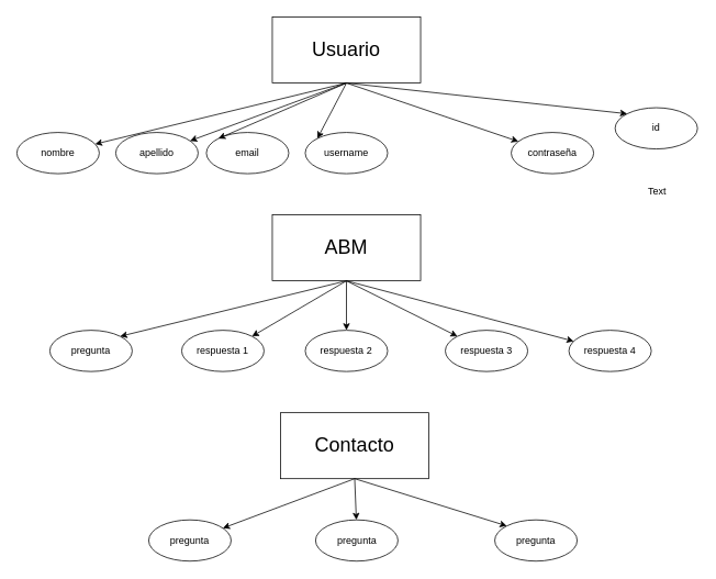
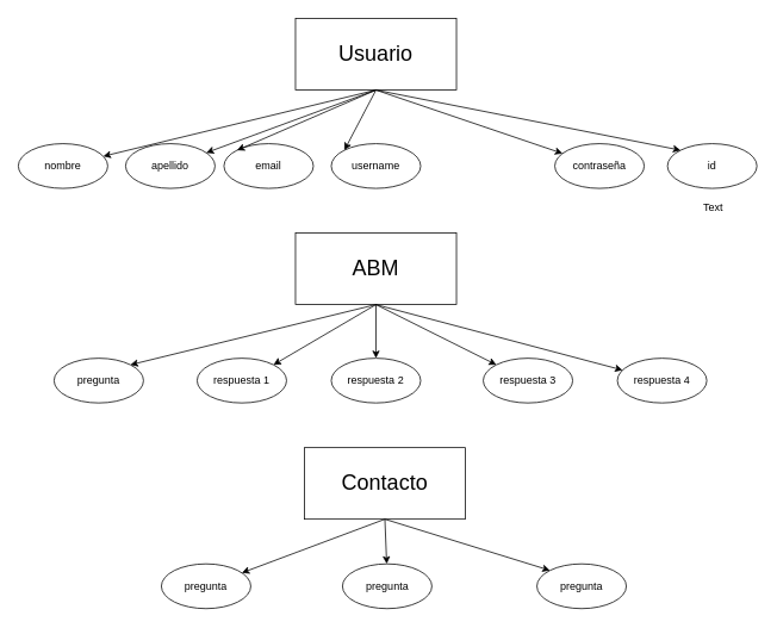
  <mxCell id="0" />
  <mxCell id="1" parent="0" />
  <mxCell id="2" value="&lt;font style=&quot;font-size: 24px&quot;&gt;Usuario&lt;/font&gt;" style="rounded=0;whiteSpace=wrap;html=1;" vertex="1" parent="1"><mxGeometry x="330" y="20" width="180" height="80" as="geometry" /></mxCell>
  <mxCell id="3" value="nombre" style="ellipse;whiteSpace=wrap;html=1;" vertex="1" parent="1"><mxGeometry y="160" width="100" height="50" as="geometry" x="20" /></mxCell>
  <mxCell id="4" value="apellido" style="ellipse;whiteSpace=wrap;html=1;" vertex="1" parent="1"><mxGeometry x="140" y="160" width="100" height="50" as="geometry" /></mxCell>
  <mxCell id="5" value="username" style="ellipse;whiteSpace=wrap;html=1;" vertex="1" parent="1"><mxGeometry x="370" y="160" width="100" height="50" as="geometry" /></mxCell>
  <mxCell id="6" value="contraseña" style="ellipse;whiteSpace=wrap;html=1;" vertex="1" parent="1"><mxGeometry x="620" y="160" width="100" height="50" as="geometry" /></mxCell>
  <mxCell id="7" value="email" style="ellipse;whiteSpace=wrap;html=1;" vertex="1" parent="1"><mxGeometry x="250" y="160" width="100" height="50" as="geometry" /></mxCell>
  <mxCell id="8" value="" style="endArrow=classic;html=1;exitX=0.5;exitY=1;exitDx=0;exitDy=0;" edge="1" parent="1" source="2" target="3"><mxGeometry width="50" height="50" relative="1" as="geometry"><mxPoint x="30" y="280" as="sourcePoint" /><mxPoint x="80" y="230" as="targetPoint" /></mxGeometry></mxCell>
  <mxCell id="9" value="" style="endArrow=classic;html=1;exitX=0.5;exitY=1;exitDx=0;exitDy=0;" edge="1" parent="1" source="2" target="4"><mxGeometry width="50" height="50" relative="1" as="geometry"><mxPoint x="30" y="280" as="sourcePoint" /><mxPoint x="80" y="230" as="targetPoint" /></mxGeometry></mxCell>
  <mxCell id="10" value="" style="endArrow=classic;html=1;entryX=0;entryY=0;entryDx=0;entryDy=0;" edge="1" parent="1" target="7"><mxGeometry width="50" height="50" relative="1" as="geometry"><mxPoint x="420" y="100" as="sourcePoint" /><mxPoint x="80" y="230" as="targetPoint" /></mxGeometry></mxCell>
  <mxCell id="11" value="" style="endArrow=classic;html=1;exitX=0.5;exitY=1;exitDx=0;exitDy=0;entryX=0;entryY=0;entryDx=0;entryDy=0;" edge="1" parent="1" source="2" target="5"><mxGeometry width="50" height="50" relative="1" as="geometry"><mxPoint x="30" y="280" as="sourcePoint" /><mxPoint x="80" y="230" as="targetPoint" /></mxGeometry></mxCell>
  <mxCell id="12" value="" style="endArrow=classic;html=1;" edge="1" parent="1" target="6"><mxGeometry width="50" height="50" relative="1" as="geometry"><mxPoint x="420" y="100" as="sourcePoint" /><mxPoint x="80" y="230" as="targetPoint" /></mxGeometry></mxCell>
  <mxCell id="13" value="&lt;font style=&quot;font-size: 24px&quot;&gt;ABM&lt;/font&gt;" style="rounded=0;whiteSpace=wrap;html=1;" vertex="1" parent="1"><mxGeometry x="330" y="260" width="180" height="80" as="geometry" /></mxCell>
  <mxCell id="14" value="respuesta 4" style="ellipse;whiteSpace=wrap;html=1;" vertex="1" parent="1"><mxGeometry x="690" y="400" width="100" height="50" as="geometry" /></mxCell>
  <mxCell id="15" value="respuesta 3" style="ellipse;whiteSpace=wrap;html=1;" vertex="1" parent="1"><mxGeometry x="540" y="400" width="100" height="50" as="geometry" /></mxCell>
  <mxCell id="16" value="respuesta 2" style="ellipse;whiteSpace=wrap;html=1;" vertex="1" parent="1"><mxGeometry x="370" y="400" width="100" height="50" as="geometry" /></mxCell>
  <mxCell id="17" value="respuesta 1" style="ellipse;whiteSpace=wrap;html=1;" vertex="1" parent="1"><mxGeometry x="220" y="400" width="100" height="50" as="geometry" /></mxCell>
  <mxCell id="18" value="pregunta" style="ellipse;whiteSpace=wrap;html=1;" vertex="1" parent="1"><mxGeometry x="60" y="400" width="100" height="50" as="geometry" /></mxCell>
- <mxCell id="19" value="id" style="ellipse;whiteSpace=wrap;html=1;" vertex="1" parent="1"><mxGeometry x="746.06" y="130" width="100" height="50" as="geometry" /></mxCell>
+ <mxCell id="19" value="id" style="ellipse;whiteSpace=wrap;html=1;" vertex="1" parent="1"><mxGeometry x="746.06" y="160" width="100" height="50" as="geometry" /></mxCell>
  <mxCell id="20" value="Text" style="text;html=1;align=center;verticalAlign=middle;resizable=0;points=[];autosize=1;" vertex="1" parent="1"><mxGeometry x="777" y="222" width="40" height="20" as="geometry" /></mxCell>
  <mxCell id="21" value="" style="endArrow=classic;html=1;exitX=0.5;exitY=1;exitDx=0;exitDy=0;entryX=0;entryY=0;entryDx=0;entryDy=0;" edge="1" parent="1" source="2" target="19"><mxGeometry width="50" height="50" relative="1" as="geometry"><mxPoint x="30" y="520" as="sourcePoint" /><mxPoint x="80" y="470" as="targetPoint" /></mxGeometry></mxCell>
  <mxCell id="22" value="" style="endArrow=classic;html=1;exitX=0.5;exitY=1;exitDx=0;exitDy=0;" edge="1" parent="1" source="13" target="14"><mxGeometry width="50" height="50" relative="1" as="geometry"><mxPoint x="30" y="520" as="sourcePoint" /><mxPoint x="80" y="470" as="targetPoint" /></mxGeometry></mxCell>
  <mxCell id="23" value="" style="endArrow=classic;html=1;exitX=0.5;exitY=1;exitDx=0;exitDy=0;" edge="1" parent="1" source="13" target="15"><mxGeometry width="50" height="50" relative="1" as="geometry"><mxPoint x="30" y="600" as="sourcePoint" /><mxPoint x="80" y="550" as="targetPoint" /></mxGeometry></mxCell>
  <mxCell id="24" value="" style="endArrow=classic;html=1;entryX=0.5;entryY=0;entryDx=0;entryDy=0;" edge="1" parent="1" target="16"><mxGeometry width="50" height="50" relative="1" as="geometry"><mxPoint x="420" y="340" as="sourcePoint" /><mxPoint x="80" y="630" as="targetPoint" /></mxGeometry></mxCell>
  <mxCell id="25" value="" style="endArrow=classic;html=1;exitX=0.5;exitY=1;exitDx=0;exitDy=0;entryX=1;entryY=0;entryDx=0;entryDy=0;" edge="1" parent="1" source="13" target="17"><mxGeometry width="50" height="50" relative="1" as="geometry"><mxPoint x="30" y="760" as="sourcePoint" /><mxPoint x="80" y="710" as="targetPoint" /></mxGeometry></mxCell>
  <mxCell id="26" value="" style="endArrow=classic;html=1;exitX=0.5;exitY=1;exitDx=0;exitDy=0;entryX=1;entryY=0;entryDx=0;entryDy=0;" edge="1" parent="1" source="13" target="18"><mxGeometry width="50" height="50" relative="1" as="geometry"><mxPoint x="30" y="840" as="sourcePoint" /><mxPoint x="80" y="790" as="targetPoint" /></mxGeometry></mxCell>
  <mxCell id="27" value="&lt;font style=&quot;font-size: 24px&quot;&gt;Contacto&lt;/font&gt;" style="rounded=0;whiteSpace=wrap;html=1;" vertex="1" parent="1"><mxGeometry x="340" y="500" width="180" height="80" as="geometry" /></mxCell>
  <mxCell id="28" value="pregunta" style="ellipse;whiteSpace=wrap;html=1;" vertex="1" parent="1"><mxGeometry x="180" y="630" width="100" height="50" as="geometry" /></mxCell>
  <mxCell id="29" value="pregunta" style="ellipse;whiteSpace=wrap;html=1;" vertex="1" parent="1"><mxGeometry x="382.53" y="630" width="100" height="50" as="geometry" /></mxCell>
  <mxCell id="30" value="pregunta" style="ellipse;whiteSpace=wrap;html=1;" vertex="1" parent="1"><mxGeometry x="600" y="630" width="100" height="50" as="geometry" /></mxCell>
  <mxCell id="31" value="" style="endArrow=classic;html=1;exitX=0.5;exitY=1;exitDx=0;exitDy=0;" edge="1" parent="1" source="27" target="28"><mxGeometry width="50" height="50" relative="1" as="geometry"><mxPoint x="30" y="750" as="sourcePoint" /><mxPoint x="80" y="700" as="targetPoint" /></mxGeometry></mxCell>
  <mxCell id="32" value="" style="endArrow=classic;html=1;exitX=0.5;exitY=1;exitDx=0;exitDy=0;" edge="1" parent="1" source="27"><mxGeometry width="50" height="50" relative="1" as="geometry"><mxPoint x="30" y="750" as="sourcePoint" /><mxPoint x="432" y="630" as="targetPoint" /></mxGeometry></mxCell>
  <mxCell id="33" value="" style="endArrow=classic;html=1;exitX=0.5;exitY=1;exitDx=0;exitDy=0;entryX=0;entryY=0;entryDx=0;entryDy=0;" edge="1" parent="1" source="27" target="30"><mxGeometry width="50" height="50" relative="1" as="geometry"><mxPoint x="30" y="750" as="sourcePoint" /><mxPoint x="80" y="700" as="targetPoint" /></mxGeometry></mxCell>
